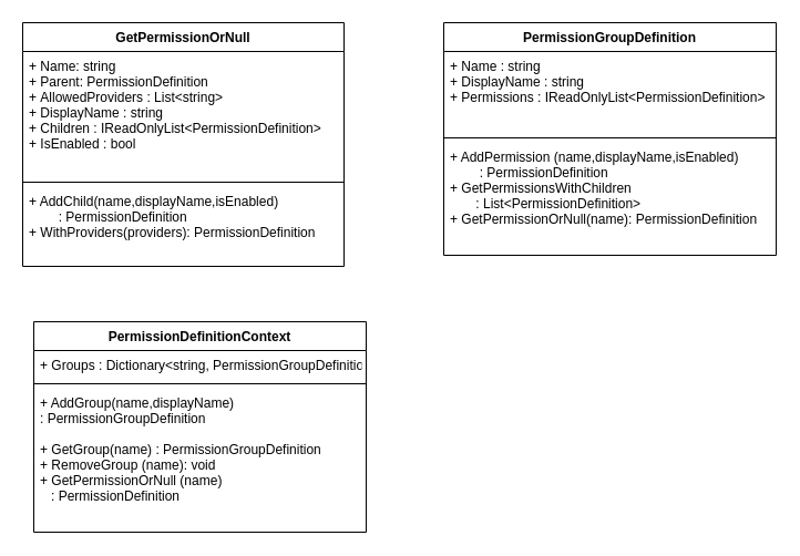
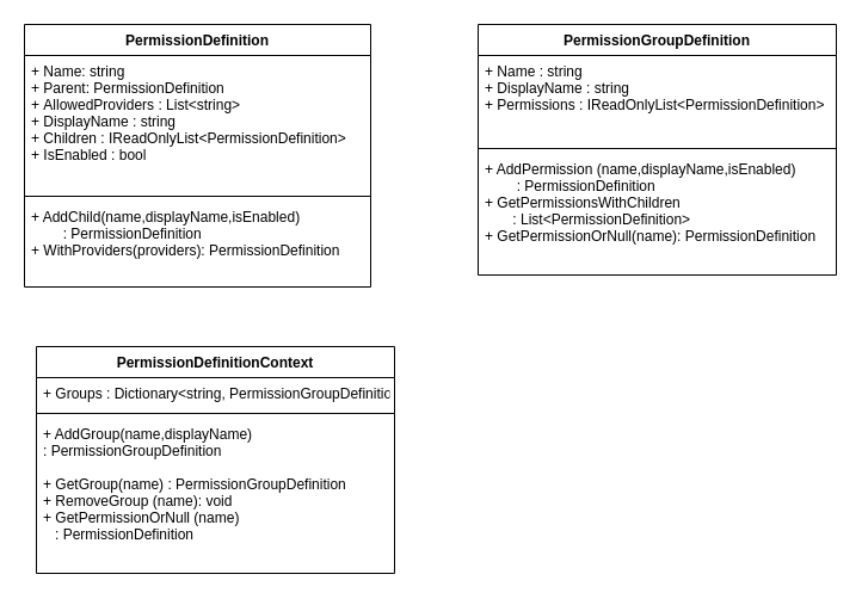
  <mxCell id="0" />
  <mxCell id="1" parent="0" />
- <mxCell id="2" value="GetPermissionOrNull" style="swimlane;fontStyle=1;align=center;verticalAlign=top;childLayout=stackLayout;horizontal=1;startSize=26;horizontalStack=0;resizeParent=1;resizeParentMax=0;resizeLast=0;collapsible=1;marginBottom=0;" parent="1" vertex="1"><mxGeometry x="20" y="20" width="290" height="220" as="geometry"><mxRectangle x="120" y="60" width="150" height="26" as="alternateBounds" /></mxGeometry></mxCell>
+ <mxCell id="2" value="PermissionDefinition" style="swimlane;fontStyle=1;align=center;verticalAlign=top;childLayout=stackLayout;horizontal=1;startSize=26;horizontalStack=0;resizeParent=1;resizeParentMax=0;resizeLast=0;collapsible=1;marginBottom=0;" parent="1" vertex="1"><mxGeometry x="20" y="20" width="290" height="220" as="geometry"><mxRectangle x="120" y="60" width="150" height="26" as="alternateBounds" /></mxGeometry></mxCell>
  <mxCell id="3" value="+ Name: string&#10;+ Parent: PermissionDefinition&#10;+ AllowedProviders : List&lt;string&gt;&#10;+ DisplayName : string&#10;+ Children : IReadOnlyList&lt;PermissionDefinition&gt;&#10;+ IsEnabled : bool" style="text;strokeColor=none;fillColor=none;align=left;verticalAlign=top;spacingLeft=4;spacingRight=4;overflow=hidden;rotatable=0;points=[[0,0.5],[1,0.5]];portConstraint=eastwest;" parent="2" vertex="1"><mxGeometry y="26" width="290" height="114" as="geometry" /></mxCell>
  <mxCell id="4" value="" style="line;strokeWidth=1;fillColor=none;align=left;verticalAlign=middle;spacingTop=-1;spacingLeft=3;spacingRight=3;rotatable=0;labelPosition=right;points=[];portConstraint=eastwest;" parent="2" vertex="1"><mxGeometry y="140" width="290" height="8" as="geometry" /></mxCell>
  <mxCell id="5" value="+ AddChild(name,displayName,isEnabled) &#10;        : PermissionDefinition&#10;+ WithProviders(providers): PermissionDefinition" style="text;strokeColor=none;fillColor=none;align=left;verticalAlign=top;spacingLeft=4;spacingRight=4;overflow=hidden;rotatable=0;points=[[0,0.5],[1,0.5]];portConstraint=eastwest;" parent="2" vertex="1"><mxGeometry y="148" width="290" height="72" as="geometry" /></mxCell>
  <mxCell id="6" value="PermissionGroupDefinition" style="swimlane;fontStyle=1;align=center;verticalAlign=top;childLayout=stackLayout;horizontal=1;startSize=26;horizontalStack=0;resizeParent=1;resizeParentMax=0;resizeLast=0;collapsible=1;marginBottom=0;" parent="1" vertex="1"><mxGeometry x="400" y="20" width="300" height="210" as="geometry" /></mxCell>
  <mxCell id="7" value="+ Name : string&#10;+ DisplayName : string&#10;+ Permissions : IReadOnlyList&lt;PermissionDefinition&gt;" style="text;strokeColor=none;fillColor=none;align=left;verticalAlign=top;spacingLeft=4;spacingRight=4;overflow=hidden;rotatable=0;points=[[0,0.5],[1,0.5]];portConstraint=eastwest;" parent="6" vertex="1"><mxGeometry y="26" width="300" height="74" as="geometry" /></mxCell>
  <mxCell id="8" value="" style="line;strokeWidth=1;fillColor=none;align=left;verticalAlign=middle;spacingTop=-1;spacingLeft=3;spacingRight=3;rotatable=0;labelPosition=right;points=[];portConstraint=eastwest;" parent="6" vertex="1"><mxGeometry y="100" width="300" height="8" as="geometry" /></mxCell>
  <mxCell id="9" value="+ AddPermission (name,displayName,isEnabled) &#10;        : PermissionDefinition&#10;+ GetPermissionsWithChildren &#10;       : List&lt;PermissionDefinition&gt;&#10;+ GetPermissionOrNull(name): PermissionDefinition " style="text;strokeColor=none;fillColor=none;align=left;verticalAlign=top;spacingLeft=4;spacingRight=4;overflow=hidden;rotatable=0;points=[[0,0.5],[1,0.5]];portConstraint=eastwest;" parent="6" vertex="1"><mxGeometry y="108" width="300" height="102" as="geometry" /></mxCell>
  <mxCell id="10" value="PermissionDefinitionContext" style="swimlane;fontStyle=1;align=center;verticalAlign=top;childLayout=stackLayout;horizontal=1;startSize=26;horizontalStack=0;resizeParent=1;resizeParentMax=0;resizeLast=0;collapsible=1;marginBottom=0;fontColor=#000000;" vertex="1" parent="1"><mxGeometry x="30" y="290" width="300" height="190" as="geometry" /></mxCell>
  <mxCell id="11" value="+ Groups : Dictionary&lt;string, PermissionGroupDefinition&gt;" style="text;strokeColor=none;fillColor=none;align=left;verticalAlign=top;spacingLeft=4;spacingRight=4;overflow=hidden;rotatable=0;points=[[0,0.5],[1,0.5]];portConstraint=eastwest;fontColor=#000000;" vertex="1" parent="10"><mxGeometry y="26" width="300" height="26" as="geometry" /></mxCell>
  <mxCell id="12" value="" style="line;strokeWidth=1;fillColor=none;align=left;verticalAlign=middle;spacingTop=-1;spacingLeft=3;spacingRight=3;rotatable=0;labelPosition=right;points=[];portConstraint=eastwest;fontColor=#000000;" vertex="1" parent="10"><mxGeometry y="52" width="300" height="8" as="geometry" /></mxCell>
  <mxCell id="13" value="+ AddGroup(name,displayName) &#10;: PermissionGroupDefinition&#10;&#10;+ GetGroup(name) : PermissionGroupDefinition&#10;+ RemoveGroup (name): void&#10;+ GetPermissionOrNull (name)&#10;   : PermissionDefinition&#10;" style="text;strokeColor=none;fillColor=none;align=left;verticalAlign=top;spacingLeft=4;spacingRight=4;overflow=hidden;rotatable=0;points=[[0,0.5],[1,0.5]];portConstraint=eastwest;fontColor=#000000;" vertex="1" parent="10"><mxGeometry y="60" width="300" height="130" as="geometry" /></mxCell>
